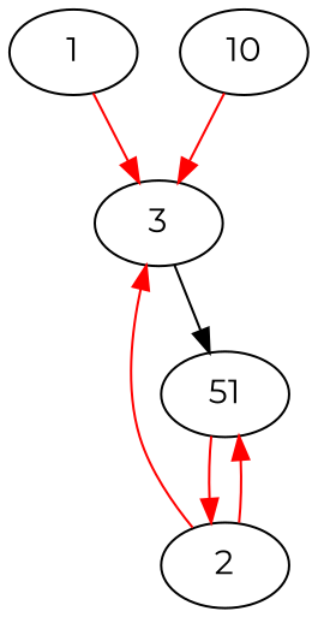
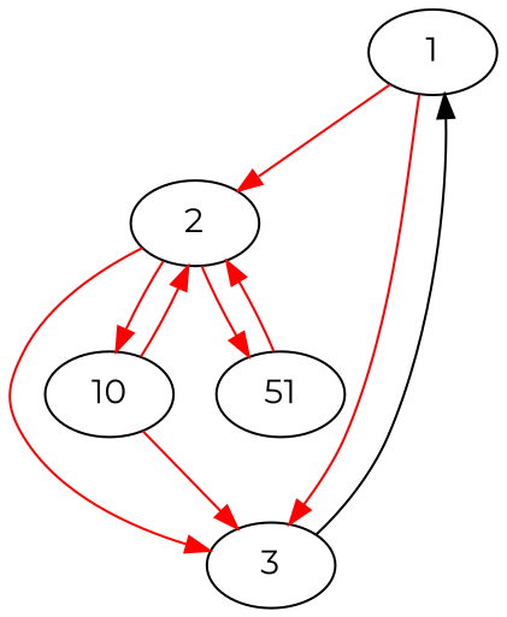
  digraph {
    fontname=Montserrat
    rankdir=TB
    node [fontname=Montserrat]
    edge [color=red fontname=Montserrat]
    1
    2
    3
    10
    n5 [label=51]
+   1 -> 2
    1 -> 3
    2 -> 3
+   2 -> 10
    2 -> n5
-   3 -> n5 [color=""]
+   3 -> 1 [color=""]
+   10 -> 2
    10 -> 3
    n5 -> 2
  }
